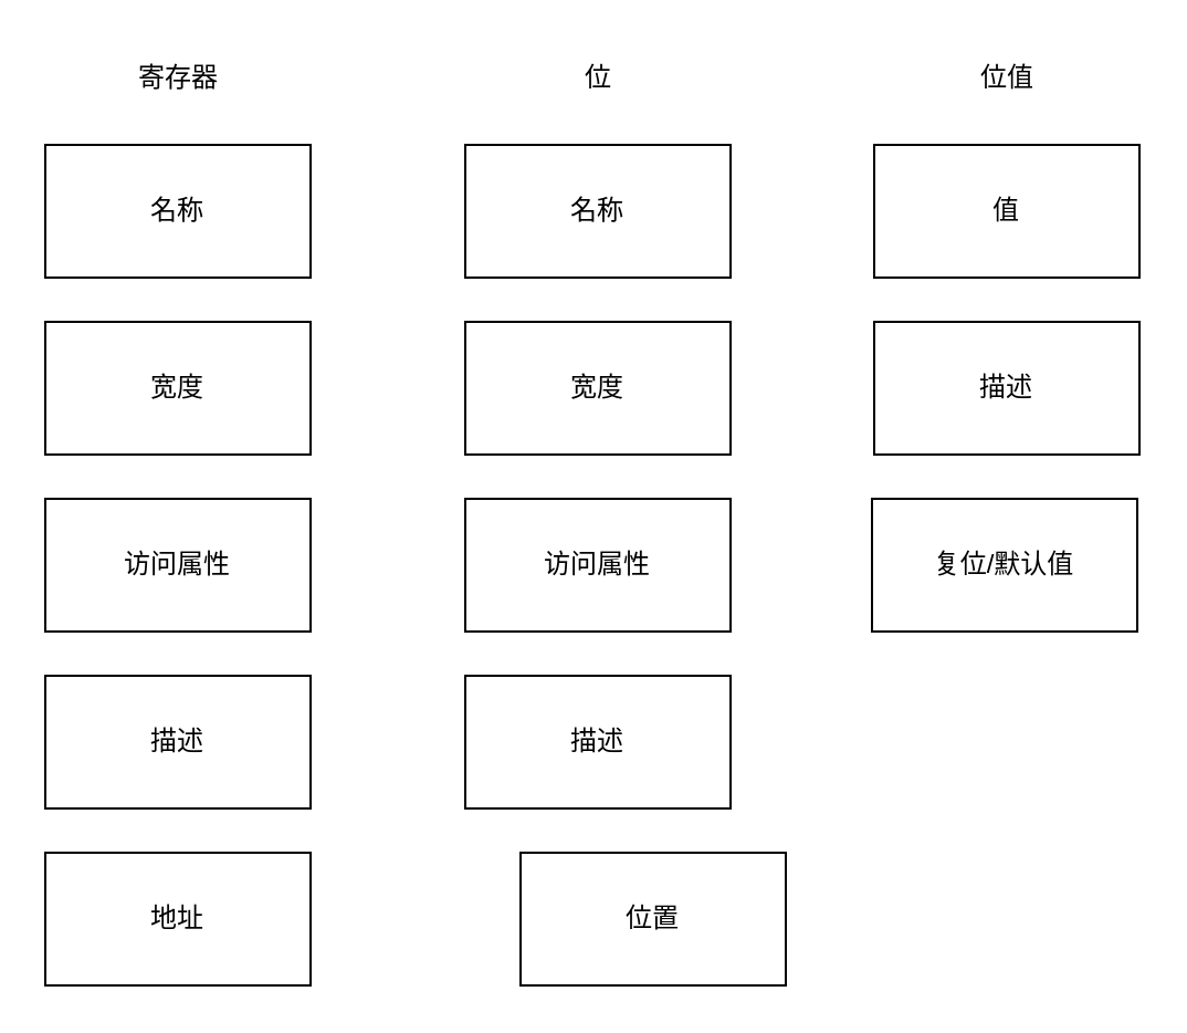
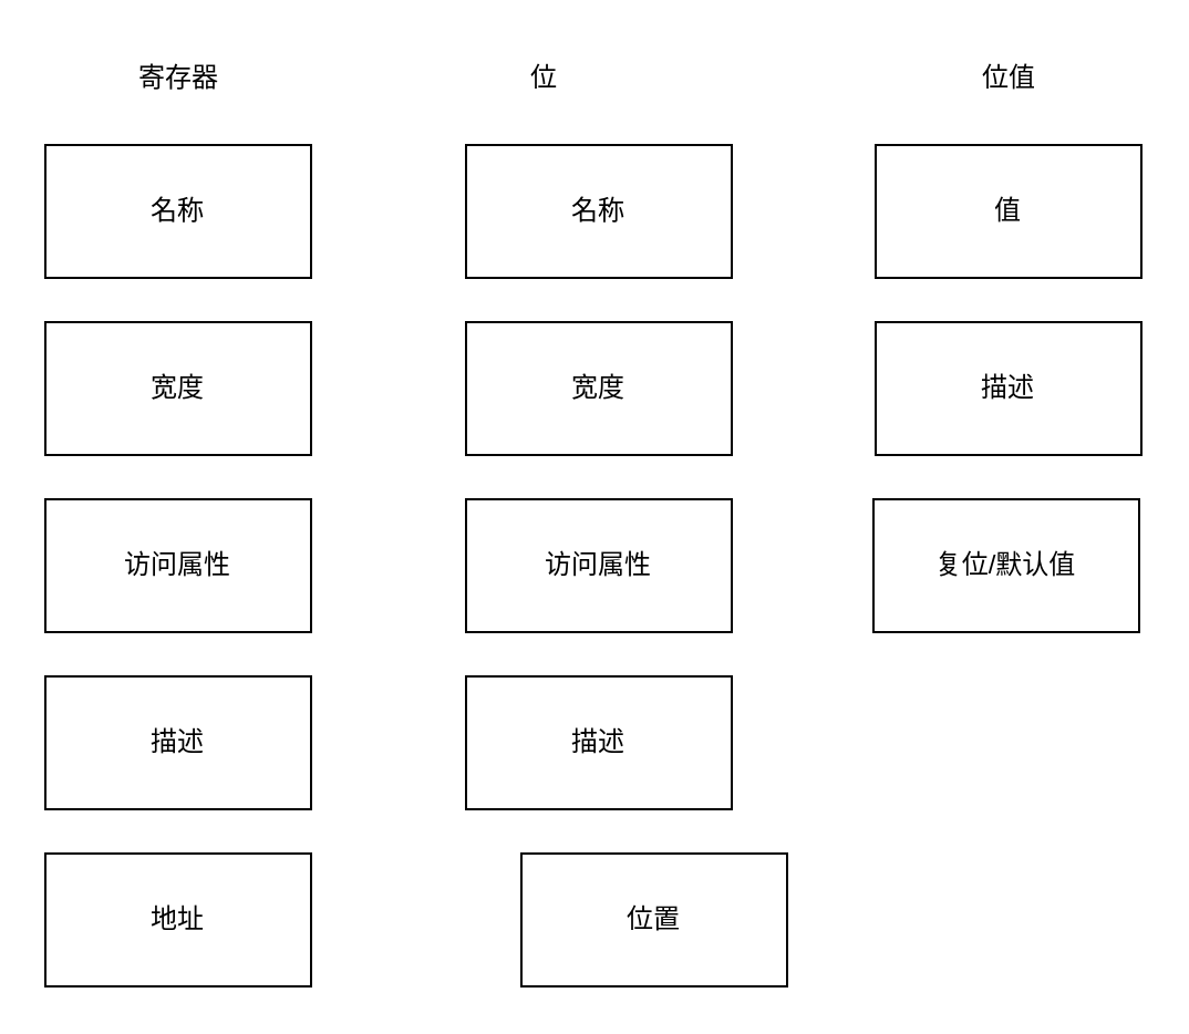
  <mxCell id="0" />
  <mxCell id="1" parent="0" />
  <mxCell id="2" value="名称" style="rounded=0;whiteSpace=wrap;html=1;" vertex="1" parent="1"><mxGeometry x="20" y="65" width="120" height="60" as="geometry" /></mxCell>
  <mxCell id="3" value="宽度" style="rounded=0;whiteSpace=wrap;html=1;" vertex="1" parent="1"><mxGeometry x="20" y="145" width="120" height="60" as="geometry" /></mxCell>
  <mxCell id="4" value="访问属性" style="rounded=0;whiteSpace=wrap;html=1;" vertex="1" parent="1"><mxGeometry x="20" y="225" width="120" height="60" as="geometry" /></mxCell>
  <mxCell id="5" value="描述" style="rounded=0;whiteSpace=wrap;html=1;" vertex="1" parent="1"><mxGeometry x="20" y="305" width="120" height="60" as="geometry" /></mxCell>
  <mxCell id="6" value="地址" style="rounded=0;whiteSpace=wrap;html=1;" vertex="1" parent="1"><mxGeometry x="20" y="385" width="120" height="60" as="geometry" /></mxCell>
  <mxCell id="7" value="寄存器" style="text;html=1;align=center;verticalAlign=middle;resizable=0;points=[];autosize=1;strokeColor=none;fillColor=none;" vertex="1" parent="1"><mxGeometry x="50" y="20" width="60" height="30" as="geometry" /></mxCell>
  <mxCell id="8" value="名称" style="rounded=0;whiteSpace=wrap;html=1;" vertex="1" parent="1"><mxGeometry x="210" y="65" width="120" height="60" as="geometry" /></mxCell>
- <mxCell id="9" value="位" style="text;html=1;align=center;verticalAlign=middle;resizable=0;points=[];autosize=1;strokeColor=none;fillColor=none;" vertex="1" parent="1"><mxGeometry x="250" y="20" width="40" height="30" as="geometry" /></mxCell>
+ <mxCell id="9" value="位" style="text;html=1;align=center;verticalAlign=middle;resizable=0;points=[];autosize=1;strokeColor=none;fillColor=none;" vertex="1" parent="1"><mxGeometry x="225" y="20" width="40" height="30" as="geometry" /></mxCell>
  <mxCell id="10" value="宽度" style="rounded=0;whiteSpace=wrap;html=1;" vertex="1" parent="1"><mxGeometry x="210" y="145" width="120" height="60" as="geometry" /></mxCell>
  <mxCell id="11" value="访问属性" style="rounded=0;whiteSpace=wrap;html=1;" vertex="1" parent="1"><mxGeometry x="210" y="225" width="120" height="60" as="geometry" /></mxCell>
  <mxCell id="12" value="描述" style="rounded=0;whiteSpace=wrap;html=1;" vertex="1" parent="1"><mxGeometry x="210" y="305" width="120" height="60" as="geometry" /></mxCell>
  <mxCell id="13" value="位值" style="text;html=1;align=center;verticalAlign=middle;resizable=0;points=[];autosize=1;strokeColor=none;fillColor=none;" vertex="1" parent="1"><mxGeometry x="430" y="20" width="50" height="30" as="geometry" /></mxCell>
  <mxCell id="14" value="值" style="rounded=0;whiteSpace=wrap;html=1;" vertex="1" parent="1"><mxGeometry x="395" y="65" width="120" height="60" as="geometry" /></mxCell>
  <mxCell id="15" value="描述" style="rounded=0;whiteSpace=wrap;html=1;" vertex="1" parent="1"><mxGeometry x="395" y="145" width="120" height="60" as="geometry" /></mxCell>
  <mxCell id="16" value="复位/默认值" style="rounded=0;whiteSpace=wrap;html=1;" vertex="1" parent="1"><mxGeometry x="394" y="225" width="120" height="60" as="geometry" /></mxCell>
  <mxCell id="17" value="位置" style="rounded=0;whiteSpace=wrap;html=1;" vertex="1" parent="1"><mxGeometry x="235" y="385" width="120" height="60" as="geometry" /></mxCell>
